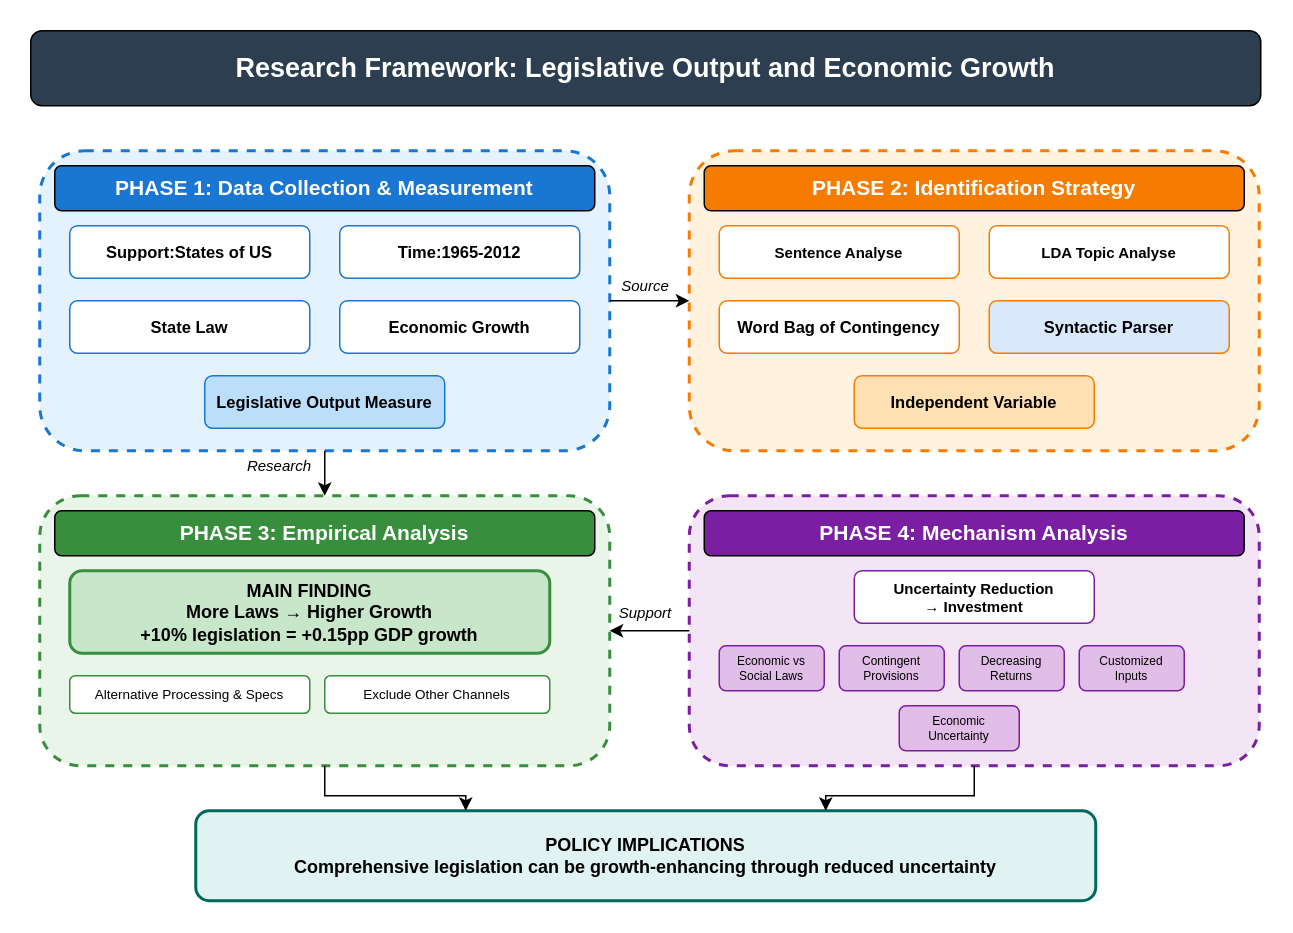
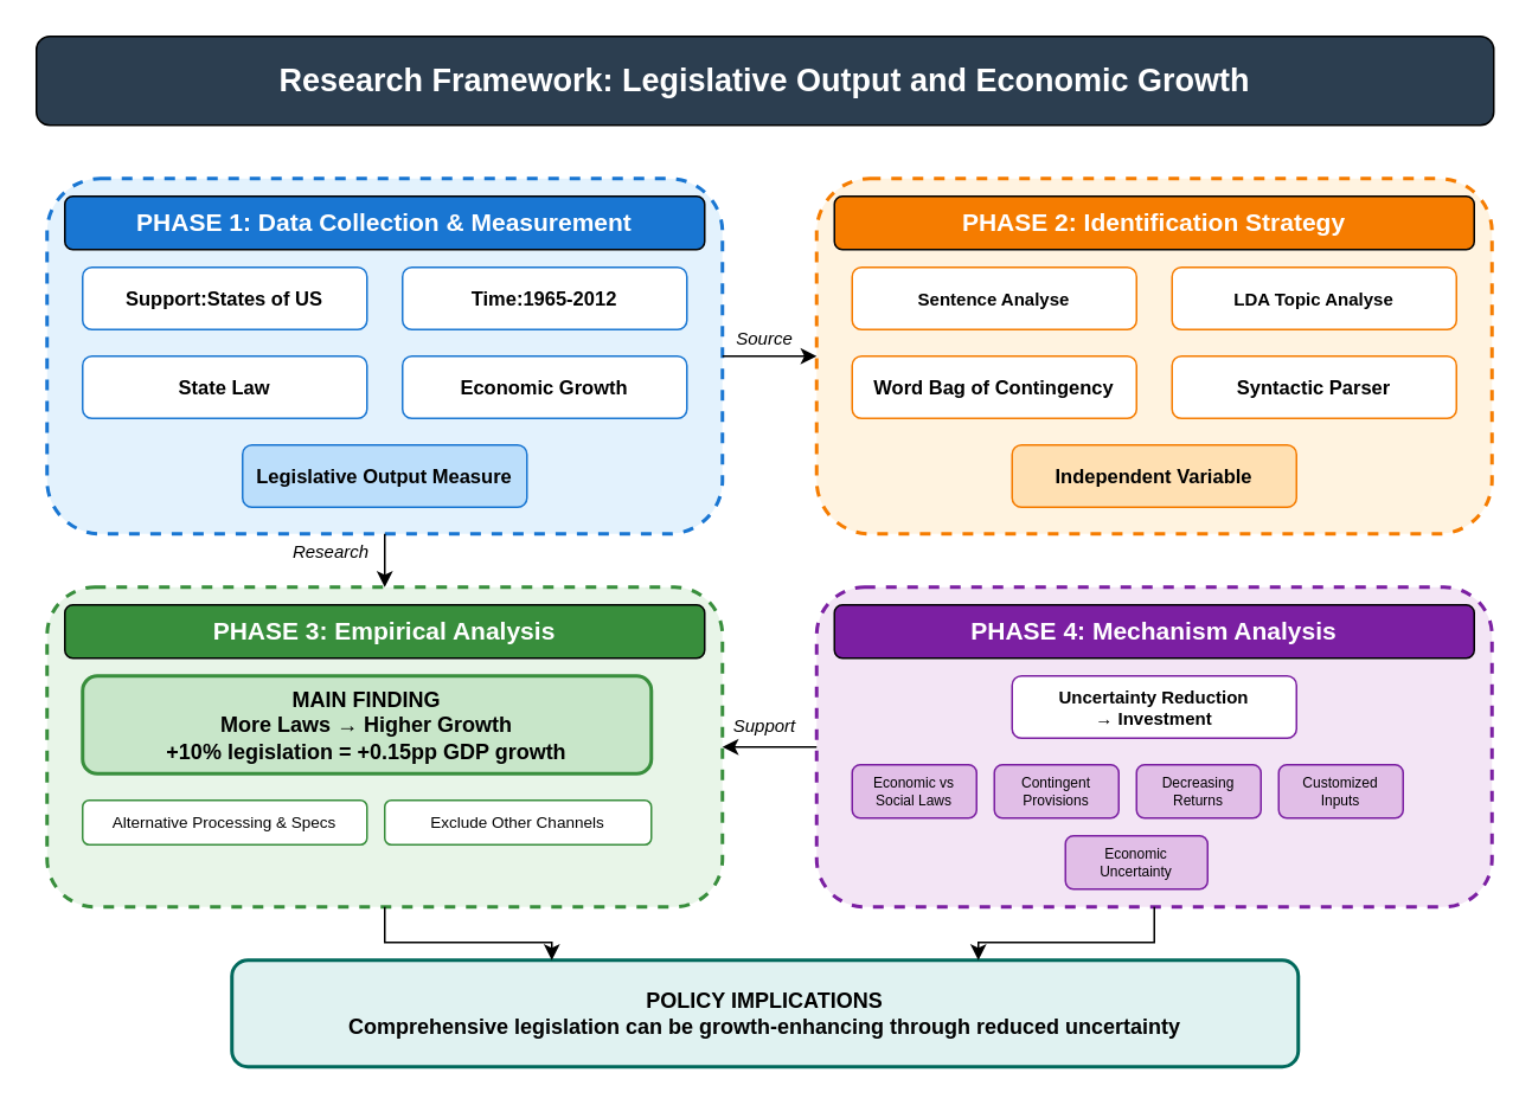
  <mxCell id="0" />
  <mxCell id="1" parent="0" />
  <mxCell id="2" value="Research Framework: Legislative Output and Economic Growth" style="rounded=1;whiteSpace=wrap;html=1;fillColor=#2c3e50;fontColor=#ffffff;fontSize=18;fontStyle=1" parent="1" vertex="1"><mxGeometry x="20" y="20" width="820" height="50" as="geometry" /></mxCell>
  <mxCell id="3" value="" style="rounded=1;whiteSpace=wrap;html=1;fillColor=#e3f2fd;strokeColor=#1976d2;strokeWidth=2;dashed=1" parent="1" vertex="1"><mxGeometry x="26" y="100" width="380" height="200" as="geometry" /></mxCell>
  <mxCell id="4" value="PHASE 1: Data Collection &amp; Measurement" style="rounded=1;whiteSpace=wrap;html=1;fillColor=#1976d2;fontColor=#ffffff;fontSize=14;fontStyle=1" parent="1" vertex="1"><mxGeometry x="36" y="110" width="360" height="30" as="geometry" /></mxCell>
  <mxCell id="5" value="&lt;span style=&quot;color: rgb(0, 0, 0);&quot;&gt;Support:States of US&lt;/span&gt;" style="rounded=1;whiteSpace=wrap;html=1;fillColor=#ffffff;strokeColor=#1976d2;fontSize=11;fontStyle=1" parent="1" vertex="1"><mxGeometry x="46" y="150" width="160" height="35" as="geometry" /></mxCell>
  <mxCell id="6" value="Time:1965-2012" style="rounded=1;whiteSpace=wrap;html=1;fillColor=#ffffff;strokeColor=#1976d2;fontSize=11;fontStyle=1" parent="1" vertex="1"><mxGeometry x="226" y="150" width="160" height="35" as="geometry" /></mxCell>
  <mxCell id="7" value="State Law" style="rounded=1;whiteSpace=wrap;html=1;fillColor=#ffffff;strokeColor=#1976d2;fontSize=11;fontStyle=1" parent="1" vertex="1"><mxGeometry x="46" y="200" width="160" height="35" as="geometry" /></mxCell>
  <mxCell id="8" value="Economic Growth" style="rounded=1;whiteSpace=wrap;html=1;fillColor=#ffffff;strokeColor=#1976d2;fontSize=11;fontStyle=1" parent="1" vertex="1"><mxGeometry x="226" y="200" width="160" height="35" as="geometry" /></mxCell>
  <mxCell id="9" value="Legislative Output Measure" style="rounded=1;whiteSpace=wrap;html=1;fillColor=#bbdefb;strokeColor=#1976d2;fontSize=11;fontStyle=1" parent="1" vertex="1"><mxGeometry x="136" y="250" width="160" height="35" as="geometry" /></mxCell>
  <mxCell id="10" value="" style="rounded=1;whiteSpace=wrap;html=1;fillColor=#fff3e0;strokeColor=#f57c00;strokeWidth=2;dashed=1" parent="1" vertex="1"><mxGeometry x="459" y="100" width="380" height="200" as="geometry" /></mxCell>
  <mxCell id="11" value="PHASE 2: Identification Strategy" style="rounded=1;whiteSpace=wrap;html=1;fillColor=#f57c00;fontColor=#ffffff;fontSize=14;fontStyle=1" parent="1" vertex="1"><mxGeometry x="469" y="110" width="360" height="30" as="geometry" /></mxCell>
  <mxCell id="12" value="Sentence Analyse" style="rounded=1;whiteSpace=wrap;html=1;fillColor=#ffffff;strokeColor=#f57c00;fontSize=10;fontStyle=1" parent="1" vertex="1"><mxGeometry x="479" y="150" width="160" height="35" as="geometry" /></mxCell>
  <mxCell id="13" value="LDA Topic Analyse" style="rounded=1;whiteSpace=wrap;html=1;fillColor=#ffffff;strokeColor=#f57c00;fontSize=10;fontStyle=1" parent="1" vertex="1"><mxGeometry x="659" y="150" width="160" height="35" as="geometry" /></mxCell>
  <mxCell id="14" value="Word Bag of&amp;nbsp;Contingency" style="rounded=1;whiteSpace=wrap;html=1;fillColor=#ffffff;strokeColor=#f57c00;fontSize=11;fontStyle=1" parent="1" vertex="1"><mxGeometry x="479" y="200" width="160" height="35" as="geometry" /></mxCell>
- <mxCell id="15" value="Syntactic Parser" style="rounded=1;whiteSpace=wrap;html=1;fillColor=#dae8fc;strokeColor=#f57c00;fontSize=11;fontStyle=1;" parent="1" vertex="1"><mxGeometry x="659" y="200" width="160" height="35" as="geometry" /></mxCell>
+ <mxCell id="15" value="Syntactic Parser" style="rounded=1;whiteSpace=wrap;html=1;fillColor=#ffffff;strokeColor=#f57c00;fontSize=11;fontStyle=1" parent="1" vertex="1"><mxGeometry x="659" y="200" width="160" height="35" as="geometry" /></mxCell>
  <mxCell id="16" value="Independent Variable" style="rounded=1;whiteSpace=wrap;html=1;fillColor=#ffe0b2;strokeColor=#f57c00;fontSize=11;fontStyle=1" parent="1" vertex="1"><mxGeometry x="569" y="250" width="160" height="35" as="geometry" /></mxCell>
  <mxCell id="17" value="" style="rounded=1;whiteSpace=wrap;html=1;fillColor=#e8f5e8;strokeColor=#388e3c;strokeWidth=2;dashed=1" parent="1" vertex="1"><mxGeometry x="26" y="330" width="380" height="180" as="geometry" /></mxCell>
  <mxCell id="18" value="PHASE 3: Empirical Analysis" style="rounded=1;whiteSpace=wrap;html=1;fillColor=#388e3c;fontColor=#ffffff;fontSize=14;fontStyle=1" parent="1" vertex="1"><mxGeometry x="36" y="340" width="360" height="30" as="geometry" /></mxCell>
  <mxCell id="19" value="MAIN FINDING&lt;br&gt;More Laws → Higher Growth&lt;br&gt;+10% legislation = +0.15pp GDP growth" style="rounded=1;whiteSpace=wrap;html=1;fillColor=#c8e6c9;strokeColor=#388e3c;strokeWidth=2;fontSize=12;fontStyle=1" parent="1" vertex="1"><mxGeometry x="46" y="380" width="320" height="55" as="geometry" /></mxCell>
  <mxCell id="20" value="Alternative Processing &amp; Specs" style="rounded=1;whiteSpace=wrap;html=1;fillColor=#ffffff;strokeColor=#388e3c;fontSize=9" parent="1" vertex="1"><mxGeometry x="46" y="450" width="160" height="25" as="geometry" /></mxCell>
  <mxCell id="21" value="Exclude Other Channels" style="rounded=1;whiteSpace=wrap;html=1;fillColor=#ffffff;strokeColor=#388e3c;fontSize=9" parent="1" vertex="1"><mxGeometry x="216" y="450" width="150" height="25" as="geometry" /></mxCell>
  <mxCell id="22" value="" style="rounded=1;whiteSpace=wrap;html=1;fillColor=#f3e5f5;strokeColor=#7b1fa2;strokeWidth=2;dashed=1" parent="1" vertex="1"><mxGeometry x="459" y="330" width="380" height="180" as="geometry" /></mxCell>
  <mxCell id="23" value="PHASE 4: Mechanism Analysis" style="rounded=1;whiteSpace=wrap;html=1;fillColor=#7b1fa2;fontColor=#ffffff;fontSize=14;fontStyle=1" parent="1" vertex="1"><mxGeometry x="469" y="340" width="360" height="30" as="geometry" /></mxCell>
  <mxCell id="24" value="Uncertainty Reduction&lt;br&gt;→ Investment" style="rounded=1;whiteSpace=wrap;html=1;fillColor=#ffffff;strokeColor=#7b1fa2;fontSize=10;fontStyle=1" parent="1" vertex="1"><mxGeometry x="569" y="380" width="160" height="35" as="geometry" /></mxCell>
  <mxCell id="25" value="Economic vs&lt;br&gt;Social Laws" style="rounded=1;whiteSpace=wrap;html=1;fillColor=#e1bee7;strokeColor=#7b1fa2;fontSize=8" parent="1" vertex="1"><mxGeometry x="479" y="430" width="70" height="30" as="geometry" /></mxCell>
  <mxCell id="26" value="Contingent&lt;br&gt;Provisions" style="rounded=1;whiteSpace=wrap;html=1;fillColor=#e1bee7;strokeColor=#7b1fa2;fontSize=8" parent="1" vertex="1"><mxGeometry x="559" y="430" width="70" height="30" as="geometry" /></mxCell>
  <mxCell id="27" value="Decreasing&lt;br&gt;Returns" style="rounded=1;whiteSpace=wrap;html=1;fillColor=#e1bee7;strokeColor=#7b1fa2;fontSize=8" parent="1" vertex="1"><mxGeometry x="639" y="430" width="70" height="30" as="geometry" /></mxCell>
  <mxCell id="28" value="Customized&lt;br&gt;Inputs" style="rounded=1;whiteSpace=wrap;html=1;fillColor=#e1bee7;strokeColor=#7b1fa2;fontSize=8" parent="1" vertex="1"><mxGeometry x="719" y="430" width="70" height="30" as="geometry" /></mxCell>
  <mxCell id="29" value="Economic&lt;br&gt;Uncertainty" style="rounded=1;whiteSpace=wrap;html=1;fillColor=#e1bee7;strokeColor=#7b1fa2;fontSize=8" parent="1" vertex="1"><mxGeometry x="599" y="470" width="80" height="30" as="geometry" /></mxCell>
  <mxCell id="30" value="POLICY IMPLICATIONS&lt;br&gt;Comprehensive legislation can be growth-enhancing through reduced uncertainty" style="rounded=1;whiteSpace=wrap;html=1;fillColor=#e0f2f1;strokeColor=#00695c;strokeWidth=2;fontSize=12;fontStyle=1" parent="1" vertex="1"><mxGeometry x="130" y="540" width="600" height="60" as="geometry" /></mxCell>
  <mxCell id="31" style="edgeStyle=orthogonalEdgeStyle;rounded=0;orthogonalLoop=1;jettySize=auto;html=1;entryX=0;entryY=0.5;entryDx=0;entryDy=0;" parent="1" source="3" target="10" edge="1"><mxGeometry relative="1" as="geometry"><mxPoint x="410" y="200" as="sourcePoint" /><mxPoint x="450" y="200" as="targetPoint" /></mxGeometry></mxCell>
  <mxCell id="32" style="edgeStyle=orthogonalEdgeStyle;rounded=0;orthogonalLoop=1;jettySize=auto;html=1;entryX=0.5;entryY=0;entryDx=0;entryDy=0;" parent="1" source="3" target="17" edge="1"><mxGeometry relative="1" as="geometry"><mxPoint x="216" y="300" as="sourcePoint" /><mxPoint x="216" y="330" as="targetPoint" /></mxGeometry></mxCell>
  <mxCell id="33" style="edgeStyle=orthogonalEdgeStyle;rounded=0;orthogonalLoop=1;jettySize=auto;html=1;entryX=1;entryY=0.5;entryDx=0;entryDy=0;" parent="1" source="22" target="17" edge="1"><mxGeometry relative="1" as="geometry"><mxPoint x="450" y="410" as="sourcePoint" /><mxPoint x="410" y="410" as="targetPoint" /></mxGeometry></mxCell>
  <mxCell id="34" style="edgeStyle=orthogonalEdgeStyle;rounded=0;orthogonalLoop=1;jettySize=auto;html=1;entryX=0.3;entryY=0;entryDx=0;entryDy=0;" parent="1" source="17" target="30" edge="1"><mxGeometry relative="1" as="geometry"><mxPoint x="220" y="510" as="sourcePoint" /><mxPoint x="310" y="540" as="targetPoint" /></mxGeometry></mxCell>
  <mxCell id="35" value="Source" style="text;html=1;strokeColor=none;fillColor=none;align=center;verticalAlign=middle;whiteSpace=wrap;rounded=0;fontSize=10;fontStyle=2" parent="1" vertex="1"><mxGeometry x="400" y="180" width="60" height="20" as="geometry" /></mxCell>
  <mxCell id="36" value="Research" style="text;html=1;strokeColor=none;fillColor=none;align=center;verticalAlign=middle;whiteSpace=wrap;rounded=0;fontSize=10;fontStyle=2" parent="1" vertex="1"><mxGeometry x="156" y="300" width="60" height="20" as="geometry" /></mxCell>
  <mxCell id="37" value="Support" style="text;html=1;strokeColor=none;fillColor=none;align=center;verticalAlign=middle;whiteSpace=wrap;rounded=0;fontSize=10;fontStyle=2" parent="1" vertex="1"><mxGeometry x="400" y="397.5" width="60" height="20" as="geometry" /></mxCell>
  <mxCell id="38" style="edgeStyle=orthogonalEdgeStyle;rounded=0;orthogonalLoop=1;jettySize=auto;html=1;entryX=0.7;entryY=0;entryDx=0;entryDy=0;entryPerimeter=0;" parent="1" source="22" target="30" edge="1"><mxGeometry relative="1" as="geometry" /></mxCell>
